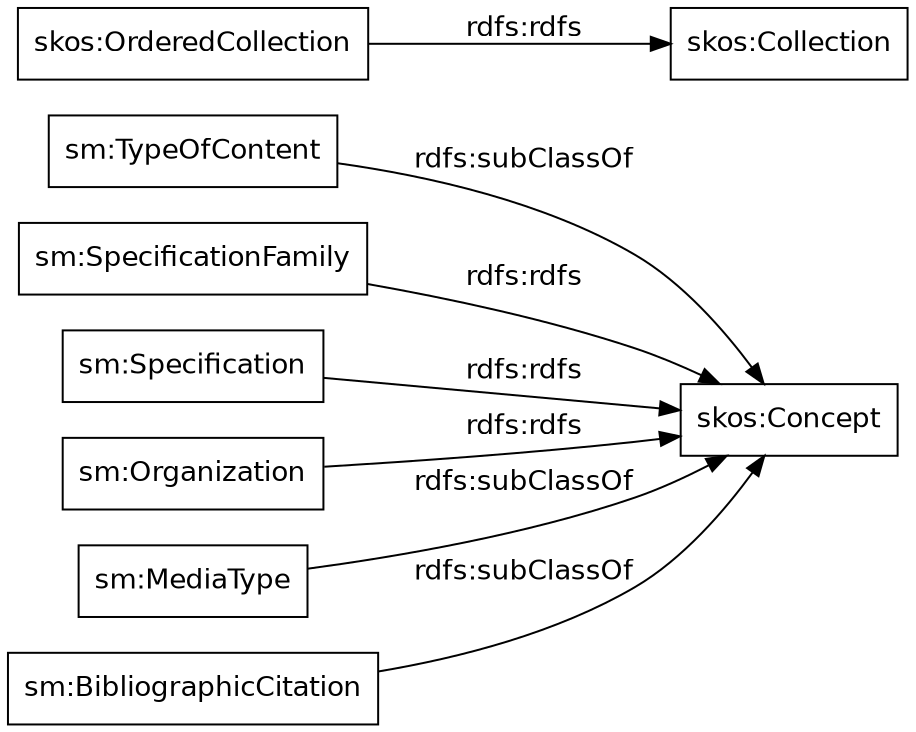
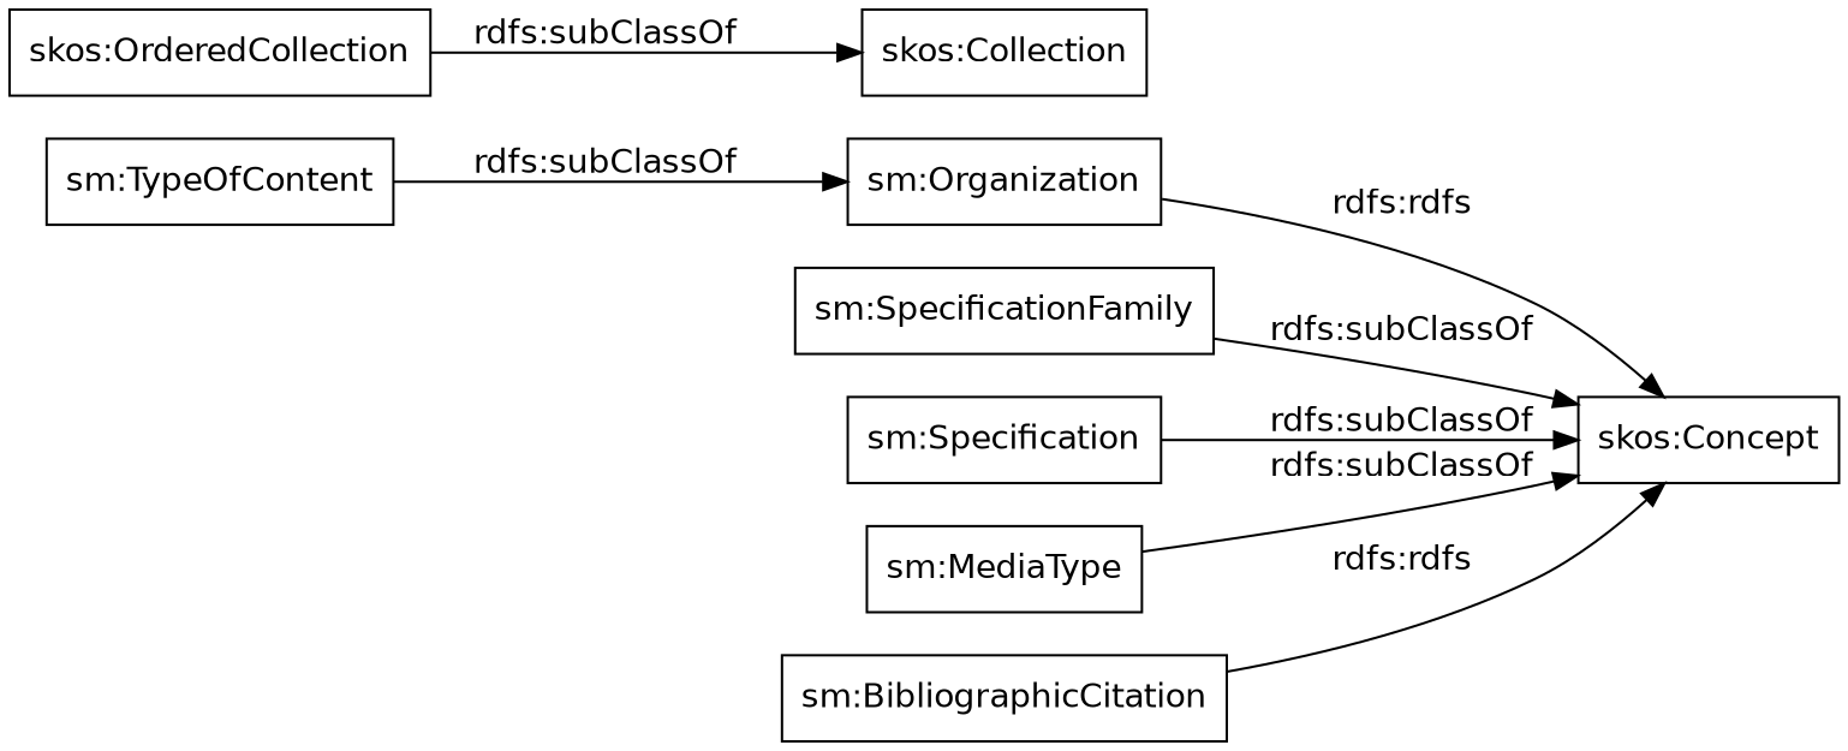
  digraph {
    fontname="DejaVu Sans"
    rankdir=LR
    node [color=black fontname="DejaVu Sans" shape=rectangle]
    edge [fontname="DejaVu Sans"]
    "sm:TypeOfContent"
    "skos:Concept"
    "sm:SpecificationFamily"
    "sm:Specification"
    "sm:Organization"
    "sm:MediaType"
    "sm:BibliographicCitation"
    "skos:OrderedCollection"
    "skos:Collection"
-   "sm:TypeOfContent" -> "skos:Concept" [label="rdfs:subClassOf"]
-   "sm:SpecificationFamily" -> "skos:Concept" [label="rdfs:rdfs"]
-   "sm:Specification" -> "skos:Concept" [label="rdfs:rdfs"]
+   "sm:TypeOfContent" -> "sm:Organization" [label="rdfs:subClassOf"]
+   "sm:SpecificationFamily" -> "skos:Concept" [label="rdfs:subClassOf"]
+   "sm:Specification" -> "skos:Concept" [label="rdfs:subClassOf"]
    "sm:Organization" -> "skos:Concept" [label="rdfs:rdfs"]
    "sm:MediaType" -> "skos:Concept" [label="rdfs:subClassOf"]
-   "sm:BibliographicCitation" -> "skos:Concept" [label="rdfs:subClassOf"]
-   "skos:OrderedCollection" -> "skos:Collection" [label="rdfs:rdfs"]
+   "sm:BibliographicCitation" -> "skos:Concept" [label="rdfs:rdfs"]
+   "skos:OrderedCollection" -> "skos:Collection" [label="rdfs:subClassOf"]
  }
